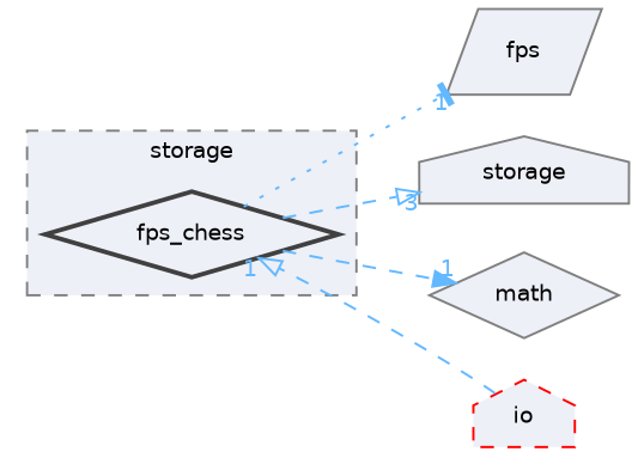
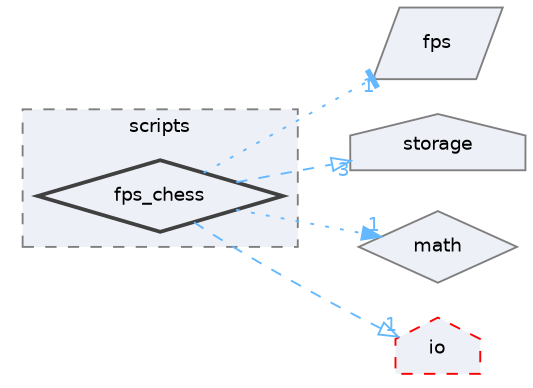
  digraph {
    compound=true
    rankdir=LR
    node [color=grey50 fillcolor="#edf0f7" fontname=Helvetica fontsize=10 shape=diamond style=filled]
    edge [arrowhead=onormal color=steelblue1 fontcolor=steelblue1 fontname=Helvetica fontsize=10 headlabel=1 labeldistance=1.5 labelfontname=Helvetica labelfontsize=10 style=dotted]
    n1 [color=grey25 height=0.2 label=fps_chess style="filled,bold" width=0.4]
    n2 [height=0.2 label=fps shape=parallelogram width=0.4]
    n3 [height=0.2 label=storage shape=house width=0.4]
    n4 [height=0.2 label=math width=0.4]
    n5 [color=red height=0.2 label=io shape=house style="filled,dashed" width=0.4]
    subgraph cluster_1 {
      bgcolor="#edf0f7"
      fontname=Helvetica
      fontsize=10
-     label=storage
+     label=scripts
      pencolor=grey50
      style="filled,dashed"
      n1
    }
    n1 -> n2 [arrowhead=tee]
    n1 -> n3 [headlabel=3 style=dashed]
-   n1 -> n4 [arrowhead=normal style=dashed]
-   n5 -> n1 [style=dashed]
+   n1 -> n4 [arrowhead=normal]
+   n1 -> n5 [style=dashed]
  }
